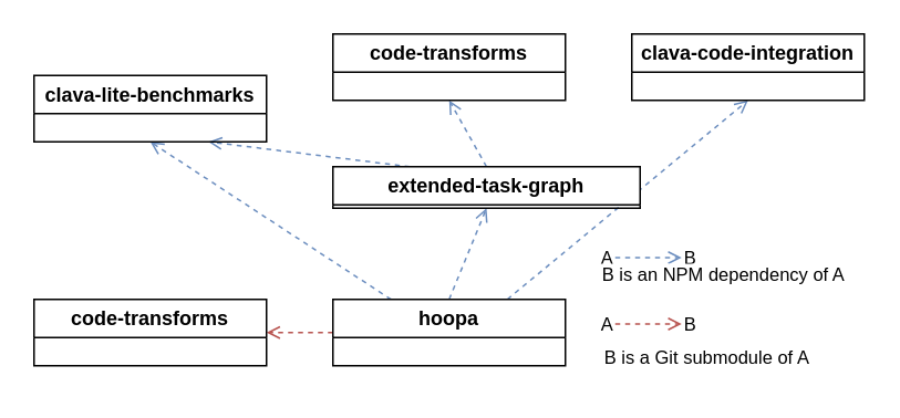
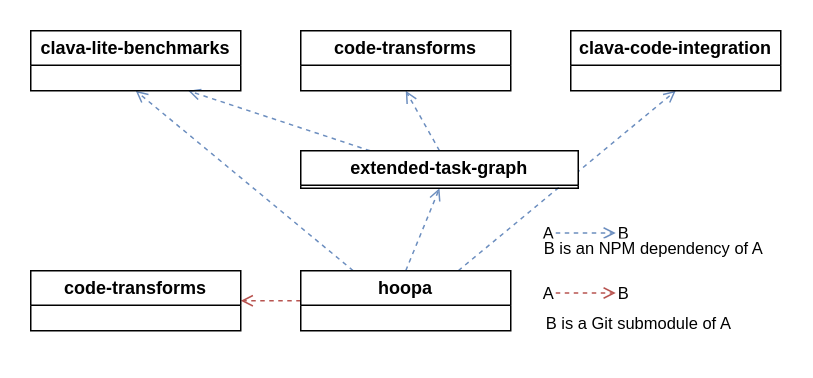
  <mxCell id="0" />
  <mxCell id="1" parent="0" />
  <mxCell id="2" style="edgeStyle=none;shape=connector;rounded=0;orthogonalLoop=1;jettySize=auto;html=1;exitX=0.75;exitY=0;exitDx=0;exitDy=0;entryX=0.5;entryY=1;entryDx=0;entryDy=0;dashed=1;strokeColor=#6c8ebf;align=center;verticalAlign=middle;fontFamily=Helvetica;fontSize=11;fontColor=default;labelBackgroundColor=default;endArrow=open;endFill=0;fillColor=#dae8fc;" edge="1" parent="1" source="6" target="7"><mxGeometry relative="1" as="geometry" /></mxCell>
  <mxCell id="3" style="edgeStyle=none;shape=connector;rounded=0;orthogonalLoop=1;jettySize=auto;html=1;exitX=0.25;exitY=0;exitDx=0;exitDy=0;entryX=0.5;entryY=1;entryDx=0;entryDy=0;dashed=1;strokeColor=#6c8ebf;align=center;verticalAlign=middle;fontFamily=Helvetica;fontSize=11;fontColor=default;labelBackgroundColor=default;endArrow=open;endFill=0;fillColor=#dae8fc;" edge="1" parent="1" source="6" target="12"><mxGeometry relative="1" as="geometry" /></mxCell>
  <mxCell id="4" style="edgeStyle=none;shape=connector;rounded=0;orthogonalLoop=1;jettySize=auto;html=1;exitX=0.5;exitY=0;exitDx=0;exitDy=0;entryX=0.5;entryY=1;entryDx=0;entryDy=0;dashed=1;strokeColor=#6c8ebf;align=center;verticalAlign=middle;fontFamily=Helvetica;fontSize=11;fontColor=default;labelBackgroundColor=default;endArrow=open;endFill=0;fillColor=#dae8fc;" edge="1" parent="1" source="6" target="10"><mxGeometry relative="1" as="geometry" /></mxCell>
  <mxCell id="5" style="edgeStyle=none;shape=connector;rounded=0;orthogonalLoop=1;jettySize=auto;html=1;exitX=0;exitY=0.5;exitDx=0;exitDy=0;entryX=1;entryY=0.5;entryDx=0;entryDy=0;dashed=1;strokeColor=#b85450;align=center;verticalAlign=middle;fontFamily=Helvetica;fontSize=11;fontColor=default;labelBackgroundColor=default;endArrow=open;endFill=0;fillColor=#f8cecc;" edge="1" parent="1" source="6" target="13"><mxGeometry relative="1" as="geometry" /></mxCell>
  <mxCell id="6" value="hoopa" style="swimlane;whiteSpace=wrap;html=1;collapsible=0;" vertex="1" parent="1"><mxGeometry x="200" y="180" width="140" height="40" as="geometry" /></mxCell>
  <mxCell id="7" value="clava-code-integration" style="swimlane;whiteSpace=wrap;html=1;collapsible=0;" vertex="1" parent="1"><mxGeometry x="380" y="20" width="140" height="40" as="geometry" /></mxCell>
  <mxCell id="8" style="edgeStyle=none;shape=connector;rounded=0;orthogonalLoop=1;jettySize=auto;html=1;exitX=0.5;exitY=0;exitDx=0;exitDy=0;entryX=0.5;entryY=1;entryDx=0;entryDy=0;dashed=1;strokeColor=#6c8ebf;align=center;verticalAlign=middle;fontFamily=Helvetica;fontSize=11;fontColor=default;labelBackgroundColor=default;endArrow=open;endFill=0;fillColor=#dae8fc;" edge="1" parent="1" source="10" target="11"><mxGeometry relative="1" as="geometry" /></mxCell>
  <mxCell id="9" style="edgeStyle=none;shape=connector;rounded=0;orthogonalLoop=1;jettySize=auto;html=1;exitX=0.25;exitY=0;exitDx=0;exitDy=0;entryX=0.75;entryY=1;entryDx=0;entryDy=0;dashed=1;strokeColor=#6c8ebf;align=center;verticalAlign=middle;fontFamily=Helvetica;fontSize=11;fontColor=default;labelBackgroundColor=default;endArrow=open;endFill=0;fillColor=#dae8fc;" edge="1" parent="1" source="10" target="12"><mxGeometry relative="1" as="geometry" /></mxCell>
  <mxCell id="10" value="extended-task-graph" style="swimlane;whiteSpace=wrap;html=1;collapsible=0;" vertex="1" parent="1"><mxGeometry x="200" y="100" width="185" height="25" as="geometry" /></mxCell>
  <mxCell id="11" value="code-transforms" style="swimlane;whiteSpace=wrap;html=1;collapsible=0;" vertex="1" parent="1"><mxGeometry x="200" y="20" width="140" height="40" as="geometry"><mxRectangle x="450" y="280" width="130" height="30" as="alternateBounds" /></mxGeometry></mxCell>
- <mxCell id="12" value="clava-lite-benchmarks" style="swimlane;whiteSpace=wrap;html=1;swimlaneLine=1;collapsible=0;" vertex="1" parent="1"><mxGeometry x="20" y="45" width="140" height="40" as="geometry"><mxRectangle x="270" y="280" width="160" height="30" as="alternateBounds" /></mxGeometry></mxCell>
+ <mxCell id="12" value="clava-lite-benchmarks" style="swimlane;whiteSpace=wrap;html=1;swimlaneLine=1;collapsible=0;" vertex="1" parent="1"><mxGeometry x="20" y="20" width="140" height="40" as="geometry"><mxRectangle x="270" y="280" width="160" height="30" as="alternateBounds" /></mxGeometry></mxCell>
  <mxCell id="13" value="code-transforms" style="swimlane;whiteSpace=wrap;html=1;collapsible=0;" vertex="1" parent="1"><mxGeometry x="20" y="180" width="140" height="40" as="geometry"><mxRectangle x="450" y="280" width="130" height="30" as="alternateBounds" /></mxGeometry></mxCell>
  <mxCell id="14" style="edgeStyle=none;shape=connector;rounded=0;orthogonalLoop=1;jettySize=auto;html=1;entryX=0.5;entryY=1;entryDx=0;entryDy=0;dashed=1;strokeColor=#6c8ebf;align=center;verticalAlign=middle;fontFamily=Helvetica;fontSize=11;fontColor=default;labelBackgroundColor=default;endArrow=open;endFill=0;fillColor=#dae8fc;" edge="1" parent="1"><mxGeometry relative="1" as="geometry"><mxPoint x="370" y="154.83" as="sourcePoint" /><mxPoint x="410" y="154.83" as="targetPoint" /></mxGeometry></mxCell>
  <mxCell id="15" value="A" style="text;html=1;align=center;verticalAlign=middle;resizable=0;points=[];autosize=1;strokeColor=none;fillColor=none;fontFamily=Helvetica;fontSize=11;fontColor=default;labelBackgroundColor=default;" vertex="1" parent="1"><mxGeometry x="350" y="140" width="30" height="30" as="geometry" /></mxCell>
  <mxCell id="16" value="B" style="text;html=1;align=center;verticalAlign=middle;resizable=0;points=[];autosize=1;strokeColor=none;fillColor=none;fontFamily=Helvetica;fontSize=11;fontColor=default;labelBackgroundColor=default;" vertex="1" parent="1"><mxGeometry x="400" y="140" width="30" height="30" as="geometry" /></mxCell>
  <mxCell id="17" value="B is an NPM dependency of A" style="text;html=1;align=center;verticalAlign=middle;resizable=0;points=[];autosize=1;strokeColor=none;fillColor=none;fontFamily=Helvetica;fontSize=11;fontColor=default;labelBackgroundColor=default;" vertex="1" parent="1"><mxGeometry x="350" y="150" width="170" height="30" as="geometry" /></mxCell>
  <mxCell id="18" style="edgeStyle=none;shape=connector;rounded=0;orthogonalLoop=1;jettySize=auto;html=1;entryX=0.5;entryY=1;entryDx=0;entryDy=0;dashed=1;strokeColor=#b85450;align=center;verticalAlign=middle;fontFamily=Helvetica;fontSize=11;fontColor=default;labelBackgroundColor=default;endArrow=open;endFill=0;fillColor=#f8cecc;" edge="1" parent="1"><mxGeometry relative="1" as="geometry"><mxPoint x="370" y="194.83" as="sourcePoint" /><mxPoint x="410" y="194.83" as="targetPoint" /></mxGeometry></mxCell>
  <mxCell id="19" value="A" style="text;html=1;align=center;verticalAlign=middle;resizable=0;points=[];autosize=1;strokeColor=none;fillColor=none;fontFamily=Helvetica;fontSize=11;fontColor=default;labelBackgroundColor=default;" vertex="1" parent="1"><mxGeometry x="350" y="180" width="30" height="30" as="geometry" /></mxCell>
  <mxCell id="20" value="B" style="text;html=1;align=center;verticalAlign=middle;resizable=0;points=[];autosize=1;strokeColor=none;fillColor=none;fontFamily=Helvetica;fontSize=11;fontColor=default;labelBackgroundColor=default;" vertex="1" parent="1"><mxGeometry x="400" y="180" width="30" height="30" as="geometry" /></mxCell>
  <mxCell id="21" value="B is a Git&amp;nbsp;submodule of A" style="text;html=1;align=center;verticalAlign=middle;resizable=0;points=[];autosize=1;strokeColor=none;fillColor=none;fontFamily=Helvetica;fontSize=11;fontColor=default;labelBackgroundColor=default;" vertex="1" parent="1"><mxGeometry x="350" y="200" width="150" height="30" as="geometry" /></mxCell>
